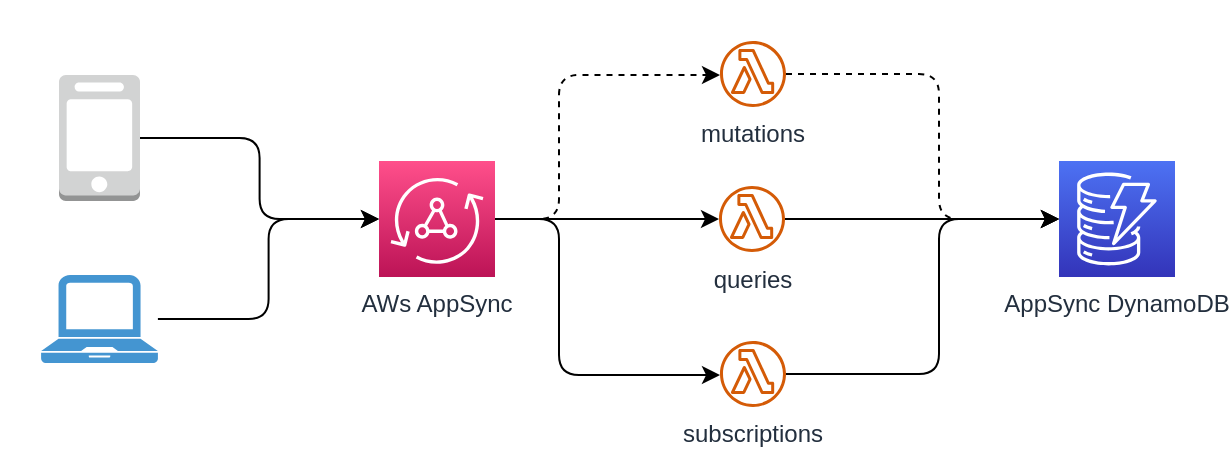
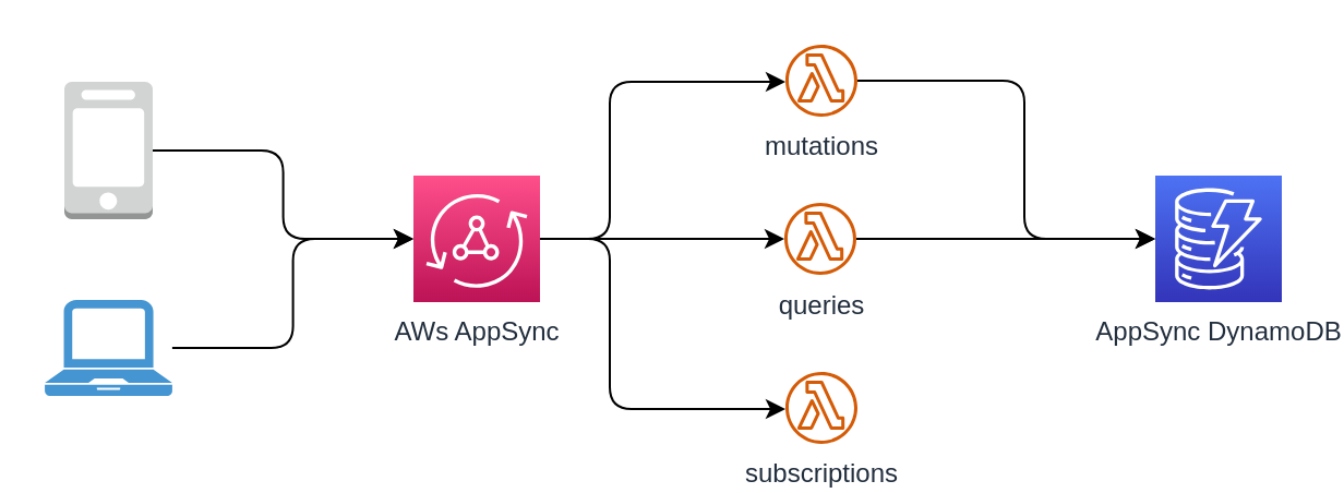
  <mxCell id="0" />
  <mxCell id="1" parent="0" />
- <mxCell id="2" value="" style="edgeStyle=orthogonalEdgeStyle;html=1;dashed=1;" parent="1" source="4" target="11" edge="1"><mxGeometry relative="1" as="geometry"><mxPoint x="356" y="109" as="targetPoint" /><Array as="points"><mxPoint x="279" y="109" /><mxPoint x="279" y="37" /></Array></mxGeometry></mxCell>
+ <mxCell id="2" value="" style="edgeStyle=orthogonalEdgeStyle;html=1;" parent="1" source="4" target="11" edge="1"><mxGeometry relative="1" as="geometry"><mxPoint x="356" y="109" as="targetPoint" /><Array as="points"><mxPoint x="279" y="109" /><mxPoint x="279" y="37" /></Array></mxGeometry></mxCell>
  <mxCell id="3" value="" style="edgeStyle=orthogonalEdgeStyle;html=1;" parent="1" source="4" target="13" edge="1"><mxGeometry relative="1" as="geometry"><Array as="points"><mxPoint x="289" y="109" /><mxPoint x="289" y="109" /></Array></mxGeometry></mxCell>
  <mxCell id="4" value="AWs AppSync" style="sketch=0;points=[[0,0,0],[0.25,0,0],[0.5,0,0],[0.75,0,0],[1,0,0],[0,1,0],[0.25,1,0],[0.5,1,0],[0.75,1,0],[1,1,0],[0,0.25,0],[0,0.5,0],[0,0.75,0],[1,0.25,0],[1,0.5,0],[1,0.75,0]];outlineConnect=0;fontColor=#232F3E;gradientColor=#FF4F8B;gradientDirection=north;fillColor=#BC1356;strokeColor=#ffffff;dashed=0;verticalLabelPosition=bottom;verticalAlign=top;align=center;html=1;fontSize=12;fontStyle=0;aspect=fixed;shape=mxgraph.aws4.resourceIcon;resIcon=mxgraph.aws4.appsync;" parent="1" vertex="1"><mxGeometry x="189" y="80" width="58" height="58" as="geometry" /></mxCell>
  <mxCell id="5" value="AppSync DynamoDB" style="sketch=0;points=[[0,0,0],[0.25,0,0],[0.5,0,0],[0.75,0,0],[1,0,0],[0,1,0],[0.25,1,0],[0.5,1,0],[0.75,1,0],[1,1,0],[0,0.25,0],[0,0.5,0],[0,0.75,0],[1,0.25,0],[1,0.5,0],[1,0.75,0]];outlineConnect=0;fontColor=#232F3E;gradientColor=#4D72F3;gradientDirection=north;fillColor=#3334B9;strokeColor=#ffffff;dashed=0;verticalLabelPosition=bottom;verticalAlign=top;align=center;html=1;fontSize=12;fontStyle=0;aspect=fixed;shape=mxgraph.aws4.resourceIcon;resIcon=mxgraph.aws4.dynamodb;" parent="1" vertex="1"><mxGeometry x="529" y="80" width="58" height="58" as="geometry" /></mxCell>
  <mxCell id="6" value="" style="edgeStyle=orthogonalEdgeStyle;html=1;" parent="1" source="7" target="4" edge="1"><mxGeometry relative="1" as="geometry" /></mxCell>
  <mxCell id="7" value="" style="outlineConnect=0;dashed=0;verticalLabelPosition=bottom;verticalAlign=top;align=center;html=1;shape=mxgraph.aws3.mobile_client;fillColor=#D2D3D3;gradientColor=none;" parent="1" vertex="1"><mxGeometry x="29" y="37" width="40.5" height="63" as="geometry" /></mxCell>
  <mxCell id="8" value="" style="edgeStyle=orthogonalEdgeStyle;html=1;" parent="1" source="9" target="4" edge="1"><mxGeometry relative="1" as="geometry" /></mxCell>
  <mxCell id="9" value="" style="pointerEvents=1;shadow=0;dashed=0;html=1;strokeColor=none;fillColor=#4495D1;labelPosition=center;verticalLabelPosition=bottom;verticalAlign=top;align=center;outlineConnect=0;shape=mxgraph.veeam.laptop;" parent="1" vertex="1"><mxGeometry x="20.05" y="137" width="58.4" height="44" as="geometry" /></mxCell>
- <mxCell id="10" value="" style="edgeStyle=orthogonalEdgeStyle;html=1;dashed=1;" parent="1" source="11" target="5" edge="1"><mxGeometry relative="1" as="geometry"><Array as="points"><mxPoint x="469" y="37" /><mxPoint x="469" y="109" /></Array></mxGeometry></mxCell>
+ <mxCell id="10" value="" style="edgeStyle=orthogonalEdgeStyle;html=1;" parent="1" source="11" target="5" edge="1"><mxGeometry relative="1" as="geometry"><Array as="points"><mxPoint x="469" y="37" /><mxPoint x="469" y="109" /></Array></mxGeometry></mxCell>
  <mxCell id="11" value="mutations" style="sketch=0;outlineConnect=0;fontColor=#232F3E;gradientColor=none;fillColor=#D45B07;strokeColor=none;dashed=0;verticalLabelPosition=bottom;verticalAlign=top;align=center;html=1;fontSize=12;fontStyle=0;aspect=fixed;pointerEvents=1;shape=mxgraph.aws4.lambda_function;" parent="1" vertex="1"><mxGeometry x="359.5" y="20" width="33" height="33" as="geometry" /></mxCell>
  <mxCell id="12" value="" style="edgeStyle=orthogonalEdgeStyle;html=1;" parent="1" source="13" target="5" edge="1"><mxGeometry relative="1" as="geometry" /></mxCell>
  <mxCell id="13" value="queries" style="sketch=0;outlineConnect=0;fontColor=#232F3E;gradientColor=none;fillColor=#D45B07;strokeColor=none;dashed=0;verticalLabelPosition=bottom;verticalAlign=top;align=center;html=1;fontSize=12;fontStyle=0;aspect=fixed;pointerEvents=1;shape=mxgraph.aws4.lambda_function;" parent="1" vertex="1"><mxGeometry x="359" y="92.5" width="33" height="33" as="geometry" /></mxCell>
- <mxCell id="14" value="" style="edgeStyle=orthogonalEdgeStyle;html=1;" parent="1" source="15" target="5" edge="1"><mxGeometry relative="1" as="geometry"><Array as="points"><mxPoint x="469" y="187" /><mxPoint x="469" y="109" /></Array></mxGeometry></mxCell>
  <mxCell id="15" value="subscriptions" style="sketch=0;outlineConnect=0;fontColor=#232F3E;gradientColor=none;fillColor=#D45B07;strokeColor=none;dashed=0;verticalLabelPosition=bottom;verticalAlign=top;align=center;html=1;fontSize=12;fontStyle=0;aspect=fixed;pointerEvents=1;shape=mxgraph.aws4.lambda_function;" parent="1" vertex="1"><mxGeometry x="359.5" y="170" width="33" height="33" as="geometry" /></mxCell>
  <mxCell id="16" value="" style="edgeStyle=orthogonalEdgeStyle;html=1;exitX=1;exitY=0.5;exitDx=0;exitDy=0;exitPerimeter=0;" parent="1" source="4" target="15" edge="1"><mxGeometry relative="1" as="geometry"><mxPoint x="257" y="119" as="sourcePoint" /><mxPoint x="311" y="119" as="targetPoint" /><Array as="points"><mxPoint x="279" y="109" /><mxPoint x="279" y="187" /></Array></mxGeometry></mxCell>
